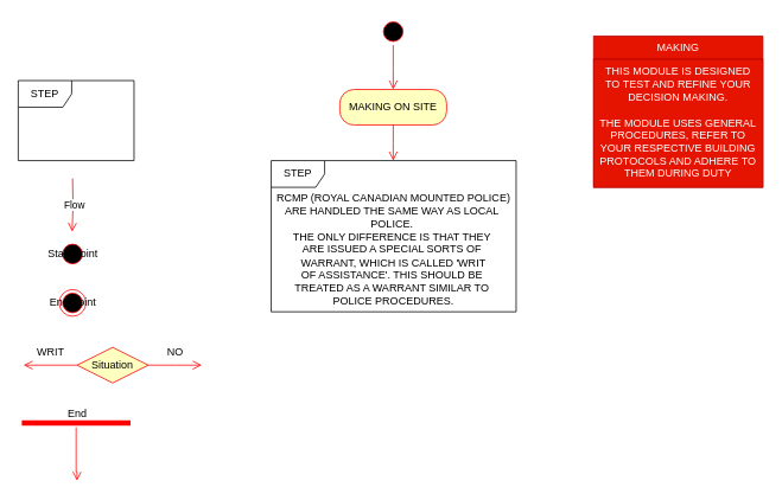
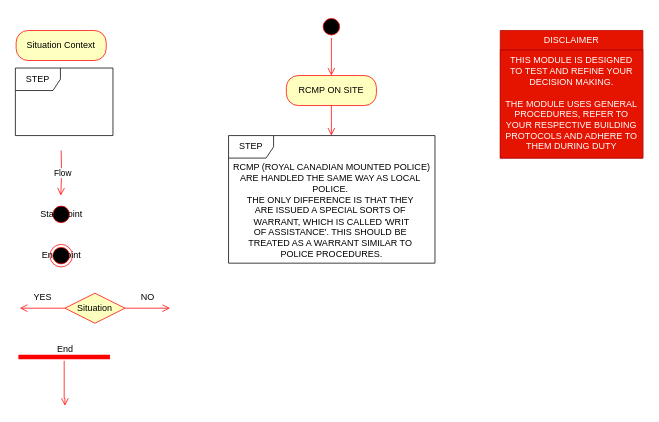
  <mxCell id="0" />
  <mxCell id="1" parent="0" />
  <mxCell id="2" value="" style="ellipse;html=1;shape=startState;fillColor=#000000;strokeColor=#ff0000;" vertex="1" parent="1"><mxGeometry x="426" width="30" height="30" as="geometry" y="20" /></mxCell>
  <mxCell id="3" value="" style="edgeStyle=orthogonalEdgeStyle;html=1;verticalAlign=bottom;endArrow=open;endSize=8;strokeColor=#ff0000;rounded=0;" edge="1" parent="1" source="2"><mxGeometry relative="1" as="geometry"><mxPoint x="441" y="100" as="targetPoint" /></mxGeometry></mxCell>
- <mxCell id="4" value="MAKING ON SITE" style="rounded=1;whiteSpace=wrap;html=1;arcSize=40;fontColor=#000000;fillColor=#ffffc0;strokeColor=#ff0000;" vertex="1" parent="1"><mxGeometry x="381" y="100" width="120" height="40" as="geometry" /></mxCell>
+ <mxCell id="4" value="RCMP ON SITE" style="rounded=1;whiteSpace=wrap;html=1;arcSize=40;fontColor=#000000;fillColor=#ffffc0;strokeColor=#ff0000;" vertex="1" parent="1"><mxGeometry x="381" y="100" width="120" height="40" as="geometry" /></mxCell>
  <mxCell id="5" value="" style="edgeStyle=orthogonalEdgeStyle;html=1;verticalAlign=bottom;endArrow=open;endSize=8;strokeColor=#ff0000;rounded=0;" edge="1" parent="1" source="4"><mxGeometry relative="1" as="geometry"><mxPoint x="441" y="180" as="targetPoint" /></mxGeometry></mxCell>
+ <mxCell id="6" value="Situation Context" style="rounded=1;whiteSpace=wrap;html=1;arcSize=40;fontColor=#000000;fillColor=#ffffc0;strokeColor=#ff0000;" vertex="1" parent="1"><mxGeometry x="21" y="40" width="120" height="40" as="geometry" /></mxCell>
  <mxCell id="7" value="" style="edgeStyle=orthogonalEdgeStyle;html=1;verticalAlign=bottom;endArrow=open;endSize=8;strokeColor=#ff0000;rounded=0;" edge="1" parent="1"><mxGeometry relative="1" as="geometry"><mxPoint x="80.5" y="260" as="targetPoint" /><mxPoint x="81" y="200" as="sourcePoint" /></mxGeometry></mxCell>
  <mxCell id="8" value="Flow" style="edgeLabel;html=1;align=center;verticalAlign=middle;resizable=0;points=[];" vertex="1" connectable="0" parent="7"><mxGeometry x="-0.333" y="3" relative="1" as="geometry"><mxPoint x="-2" y="10" as="offset" /></mxGeometry></mxCell>
  <mxCell id="9" value="Start Point" style="ellipse;html=1;shape=startState;fillColor=#000000;strokeColor=#ff0000;" vertex="1" parent="1"><mxGeometry x="66" y="270" width="30" height="30" as="geometry" /></mxCell>
  <mxCell id="10" value="End Point" style="ellipse;html=1;shape=endState;fillColor=#000000;strokeColor=#ff0000;" vertex="1" parent="1"><mxGeometry x="66" y="325" width="30" height="30" as="geometry" /></mxCell>
- <mxCell id="11" value="MAKING" style="swimlane;fontStyle=0;childLayout=stackLayout;horizontal=1;startSize=26;fillColor=#e51400;horizontalStack=0;resizeParent=1;resizeParentMax=0;resizeLast=0;collapsible=1;marginBottom=0;whiteSpace=wrap;html=1;fontColor=#ffffff;strokeColor=#B20000;" vertex="1" parent="1"><mxGeometry x="666" y="40" width="190" height="170" as="geometry" /></mxCell>
+ <mxCell id="11" value="DISCLAIMER" style="swimlane;fontStyle=0;childLayout=stackLayout;horizontal=1;startSize=26;fillColor=#e51400;horizontalStack=0;resizeParent=1;resizeParentMax=0;resizeLast=0;collapsible=1;marginBottom=0;whiteSpace=wrap;html=1;fontColor=#ffffff;strokeColor=#B20000;" vertex="1" parent="1"><mxGeometry x="666" y="40" width="190" height="170" as="geometry" /></mxCell>
  <mxCell id="12" value="THIS MODULE IS DESIGNED TO TEST AND REFINE YOUR DECISION MAKING. &lt;br&gt;&lt;br&gt;THE MODULE USES GENERAL PROCEDURES, REFER TO YOUR RESPECTIVE BUILDING PROTOCOLS AND ADHERE TO THEM DURING DUTY" style="text;strokeColor=#B20000;fillColor=#e51400;align=center;verticalAlign=top;spacingLeft=4;spacingRight=4;overflow=hidden;rotatable=0;points=[[0,0.5],[1,0.5]];portConstraint=eastwest;whiteSpace=wrap;html=1;fontColor=#ffffff;" vertex="1" parent="11"><mxGeometry y="26" width="190" height="144" as="geometry" /></mxCell>
  <mxCell id="13" value="" style="shape=line;html=1;strokeWidth=6;strokeColor=#ff0000;" vertex="1" parent="1"><mxGeometry x="24" y="470" width="122" height="10" as="geometry" /></mxCell>
  <mxCell id="14" value="" style="edgeStyle=orthogonalEdgeStyle;html=1;verticalAlign=bottom;endArrow=open;endSize=8;strokeColor=#ff0000;rounded=0;" edge="1" parent="1" source="13"><mxGeometry relative="1" as="geometry"><mxPoint x="86" y="540" as="targetPoint" /><Array as="points"><mxPoint x="85" y="530" /><mxPoint x="86" y="530" /></Array></mxGeometry></mxCell>
  <mxCell id="15" value="End" style="text;html=1;align=center;verticalAlign=middle;resizable=0;points=[];autosize=1;strokeColor=none;fillColor=none;" vertex="1" parent="1"><mxGeometry x="61" y="450" width="50" height="30" as="geometry" /></mxCell>
  <mxCell id="16" value="Situation" style="rhombus;whiteSpace=wrap;html=1;fontColor=#000000;fillColor=#ffffc0;strokeColor=#ff0000;" vertex="1" parent="1"><mxGeometry x="86" y="390" width="80" height="40" as="geometry" /></mxCell>
  <mxCell id="17" value="" style="edgeStyle=orthogonalEdgeStyle;html=1;align=left;verticalAlign=bottom;endArrow=open;endSize=8;strokeColor=#ff0000;rounded=0;" edge="1" parent="1" source="16"><mxGeometry x="-0.255" y="10" relative="1" as="geometry"><mxPoint x="226" y="410" as="targetPoint" /><mxPoint as="offset" /></mxGeometry></mxCell>
  <mxCell id="18" value="" style="edgeStyle=orthogonalEdgeStyle;html=1;align=left;verticalAlign=top;endArrow=open;endSize=8;strokeColor=#ff0000;rounded=0;" edge="1" parent="1"><mxGeometry x="0.2" y="60" relative="1" as="geometry"><mxPoint x="26" y="410" as="targetPoint" /><mxPoint x="86" y="410" as="sourcePoint" /><Array as="points"><mxPoint x="86" y="410" /><mxPoint x="86" y="410" /></Array><mxPoint as="offset" /></mxGeometry></mxCell>
- <mxCell id="19" value="WRIT" style="text;html=1;align=center;verticalAlign=middle;resizable=0;points=[];autosize=1;strokeColor=none;fillColor=none;" vertex="1" parent="1"><mxGeometry x="31" y="380" width="50" height="30" as="geometry" /></mxCell>
+ <mxCell id="19" value="YES" style="text;html=1;align=center;verticalAlign=middle;resizable=0;points=[];autosize=1;strokeColor=none;fillColor=none;" vertex="1" parent="1"><mxGeometry x="31" y="380" width="50" height="30" as="geometry" /></mxCell>
  <mxCell id="20" value="NO" style="text;html=1;align=center;verticalAlign=middle;resizable=0;points=[];autosize=1;strokeColor=none;fillColor=none;" vertex="1" parent="1"><mxGeometry x="176" y="380" width="40" height="30" as="geometry" /></mxCell>
  <mxCell id="21" value="STEP" style="shape=umlFrame;whiteSpace=wrap;html=1;pointerEvents=0;" vertex="1" parent="1"><mxGeometry x="20" y="90" width="130" height="90" as="geometry" /></mxCell>
  <mxCell id="22" value="STEP" style="shape=umlFrame;whiteSpace=wrap;html=1;pointerEvents=0;" vertex="1" parent="1"><mxGeometry x="304" y="180" width="275" height="170" as="geometry" /></mxCell>
  <mxCell id="23" value="RCMP (ROYAL CANADIAN MOUNTED POLICE)&lt;br&gt;ARE HANDLED THE SAME WAY AS LOCAL&amp;nbsp;&lt;br&gt;POLICE.&amp;nbsp;&lt;br&gt;THE ONLY DIFFERENCE IS THAT THEY&amp;nbsp;&lt;br&gt;ARE ISSUED A SPECIAL SORTS OF&amp;nbsp;&lt;br&gt;WARRANT, WHICH IS CALLED 'WRIT&lt;br&gt;OF ASSISTANCE'. THIS SHOULD BE&amp;nbsp;&lt;br&gt;TREATED AS A WARRANT SIMILAR TO&amp;nbsp;&lt;br&gt;POLICE PROCEDURES." style="text;html=1;align=center;verticalAlign=middle;resizable=0;points=[];autosize=1;strokeColor=none;fillColor=none;" vertex="1" parent="1"><mxGeometry x="296" y="210" width="290" height="140" as="geometry" /></mxCell>
